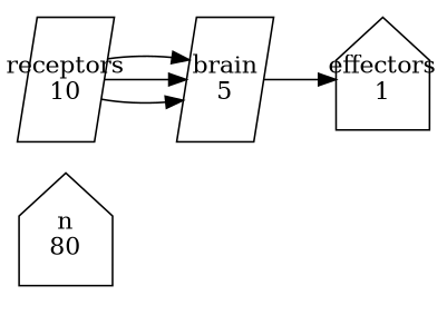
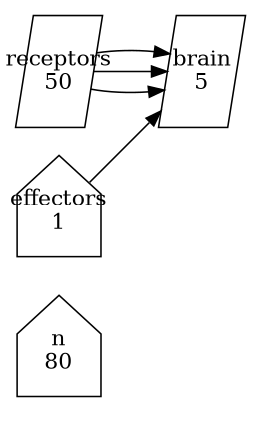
  digraph {
    rankdir=LR
    node [fixedsize=true shape=house]
    edge [fontsize=10]
    n1 [height=1 label="n\n80"]
-   n2 [height=1 label="receptors\n10" shape=parallelogram]
+   n2 [height=1 label="receptors\n50" shape=parallelogram]
    n3 [height=1 label="brain\n5" shape=parallelogram]
    n4 [height=1 label="effectors\n1"]
    n2 -> n3
    n2 -> n3
    n2 -> n3
-   n3 -> n4
+   n4 -> n3
  }
